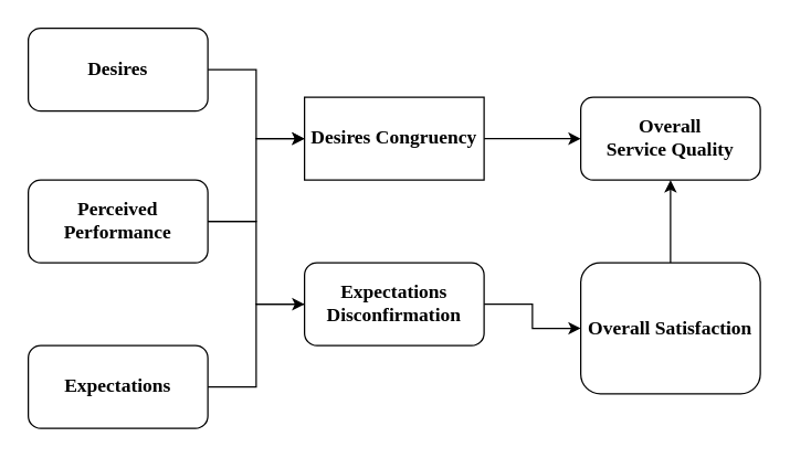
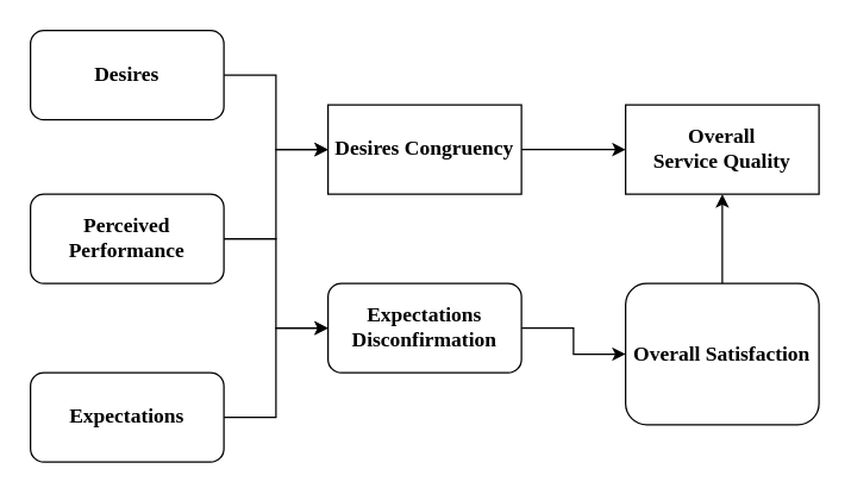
  <mxCell id="0" />
  <mxCell id="1" parent="0" />
  <mxCell id="2" value="" style="edgeStyle=orthogonalEdgeStyle;rounded=0;orthogonalLoop=1;jettySize=auto;html=1;entryX=0;entryY=0.5;entryDx=0;entryDy=0;" parent="1" source="3" target="9" edge="1"><mxGeometry relative="1" as="geometry" /></mxCell>
  <mxCell id="3" value="&lt;b&gt;&lt;font style=&quot;font-size: 14px;&quot; face=&quot;Verdana&quot;&gt;Perceived Performance&lt;/font&gt;&lt;/b&gt;" style="rounded=1;whiteSpace=wrap;html=1;" parent="1" vertex="1"><mxGeometry x="20" y="130" width="130" height="60" as="geometry" /></mxCell>
  <mxCell id="4" value="" style="edgeStyle=orthogonalEdgeStyle;rounded=0;orthogonalLoop=1;jettySize=auto;html=1;" parent="1" source="5" target="9" edge="1"><mxGeometry relative="1" as="geometry" /></mxCell>
  <mxCell id="5" value="&lt;b&gt;&lt;font style=&quot;font-size: 14px;&quot; face=&quot;Verdana&quot;&gt;Desires&lt;/font&gt;&lt;/b&gt;" style="rounded=1;whiteSpace=wrap;html=1;" parent="1" vertex="1"><mxGeometry x="20" y="20" width="130" height="60" as="geometry" /></mxCell>
  <mxCell id="6" value="" style="edgeStyle=orthogonalEdgeStyle;rounded=0;orthogonalLoop=1;jettySize=auto;html=1;" parent="1" source="7" target="11" edge="1"><mxGeometry relative="1" as="geometry" /></mxCell>
  <mxCell id="7" value="&lt;b&gt;&lt;font style=&quot;font-size: 14px;&quot; face=&quot;Verdana&quot;&gt;Expectations&lt;/font&gt;&lt;/b&gt;" style="rounded=1;whiteSpace=wrap;html=1;" parent="1" vertex="1"><mxGeometry x="20" y="250" width="130" height="60" as="geometry" /></mxCell>
  <mxCell id="8" value="" style="edgeStyle=orthogonalEdgeStyle;rounded=0;orthogonalLoop=1;jettySize=auto;html=1;" parent="1" source="9" target="12" edge="1"><mxGeometry relative="1" as="geometry" /></mxCell>
  <mxCell id="9" value="&lt;b&gt;&lt;font style=&quot;font-size: 14px;&quot; face=&quot;Verdana&quot;&gt;Desires Congruency&lt;/font&gt;&lt;/b&gt;" style="whiteSpace=wrap;html=1;rounded=0;" parent="1" vertex="1"><mxGeometry x="220" y="70" width="130" height="60" as="geometry" /></mxCell>
  <mxCell id="10" value="" style="edgeStyle=orthogonalEdgeStyle;rounded=0;orthogonalLoop=1;jettySize=auto;html=1;" parent="1" source="11" target="14" edge="1"><mxGeometry relative="1" as="geometry" /></mxCell>
  <mxCell id="11" value="&lt;b&gt;&lt;font style=&quot;font-size: 14px;&quot; face=&quot;Verdana&quot;&gt;Expectations Disconfirmation&lt;/font&gt;&lt;/b&gt;" style="rounded=1;whiteSpace=wrap;html=1;" parent="1" vertex="1"><mxGeometry x="220" y="190" width="130" height="60" as="geometry" /></mxCell>
- <mxCell id="12" value="&lt;b&gt;&lt;font style=&quot;font-size: 14px;&quot; face=&quot;Verdana&quot;&gt;Overall &lt;br&gt;Service Quality&lt;/font&gt;&lt;/b&gt;" style="rounded=1;whiteSpace=wrap;html=1;" parent="1" vertex="1"><mxGeometry x="420" y="70" width="130" height="60" as="geometry" /></mxCell>
+ <mxCell id="12" value="&lt;b&gt;&lt;font style=&quot;font-size: 14px;&quot; face=&quot;Verdana&quot;&gt;Overall &lt;br&gt;Service Quality&lt;/font&gt;&lt;/b&gt;" style="whiteSpace=wrap;html=1;rounded=0;" parent="1" vertex="1"><mxGeometry x="420" y="70" width="130" height="60" as="geometry" /></mxCell>
  <mxCell id="13" value="" style="edgeStyle=orthogonalEdgeStyle;rounded=0;orthogonalLoop=1;jettySize=auto;html=1;" parent="1" source="14" target="12" edge="1"><mxGeometry relative="1" as="geometry" /></mxCell>
  <mxCell id="14" value="&lt;b&gt;&lt;font style=&quot;font-size: 14px;&quot; face=&quot;Verdana&quot;&gt;Overall Satisfaction&lt;/font&gt;&lt;/b&gt;" style="rounded=1;whiteSpace=wrap;html=1;" parent="1" vertex="1"><mxGeometry x="420" y="190" width="130" height="95" as="geometry" /></mxCell>
- <mxCell id="15" value="" style="edgeStyle=orthogonalEdgeStyle;rounded=0;orthogonalLoop=1;jettySize=auto;html=1;entryX=0;entryY=0.5;entryDx=0;entryDy=0;exitX=1;exitY=0.5;exitDx=0;exitDy=0;endArrow=none;" parent="1" source="3" target="11" edge="1"><mxGeometry relative="1" as="geometry"><mxPoint x="150" y="170" as="sourcePoint" /><mxPoint x="230" y="110" as="targetPoint" /></mxGeometry></mxCell>
+ <mxCell id="15" value="" style="edgeStyle=orthogonalEdgeStyle;rounded=0;orthogonalLoop=1;jettySize=auto;html=1;entryX=0;entryY=0.5;entryDx=0;entryDy=0;exitX=1;exitY=0.5;exitDx=0;exitDy=0;" parent="1" source="3" target="11" edge="1"><mxGeometry relative="1" as="geometry"><mxPoint x="150" y="170" as="sourcePoint" /><mxPoint x="230" y="110" as="targetPoint" /></mxGeometry></mxCell>
